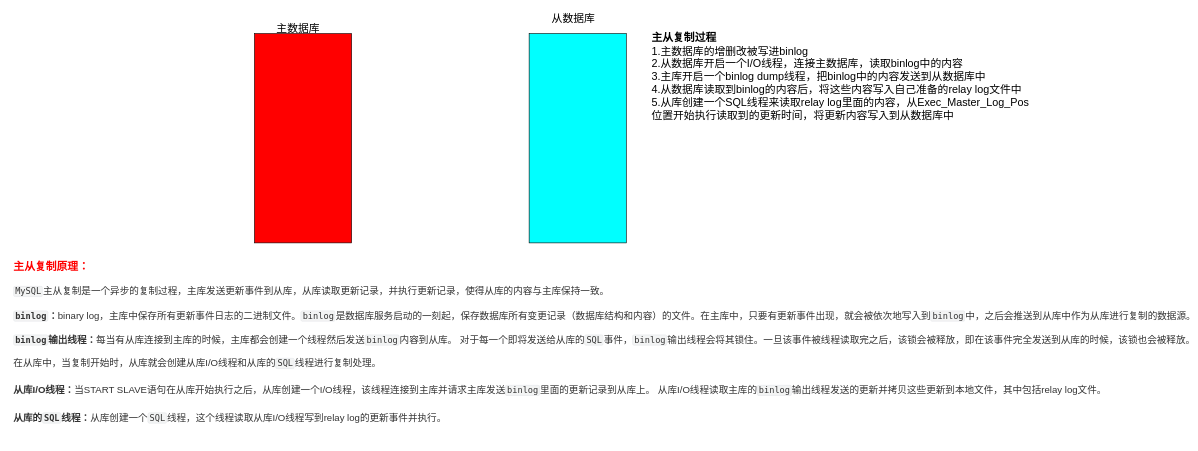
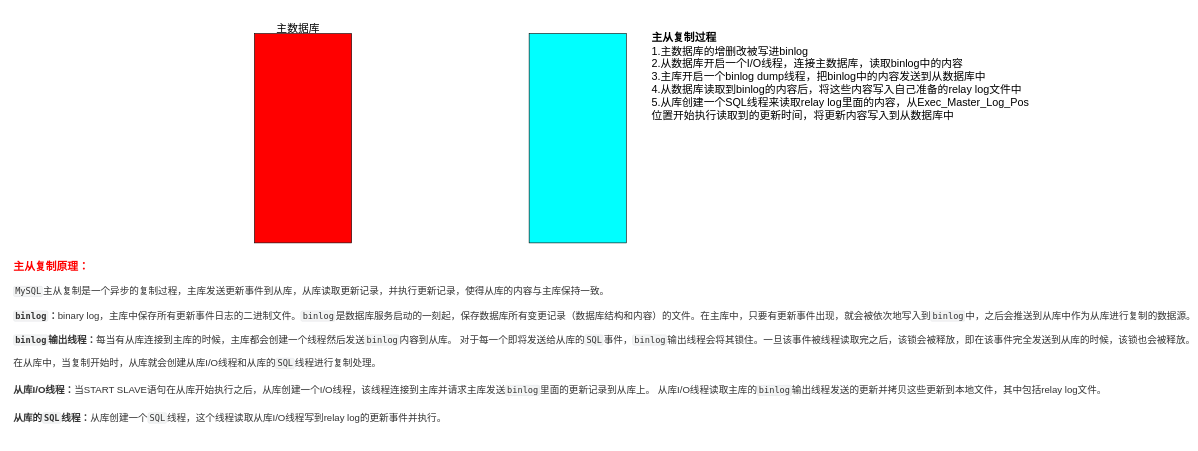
  <mxCell id="0" />
  <mxCell id="1" parent="0" />
  <mxCell id="2" value="" style="rounded=0;whiteSpace=wrap;html=1;rotation=90;fillColor=#FF0000;" vertex="1" parent="1"><mxGeometry x="330" y="149" width="349" height="162" as="geometry" /></mxCell>
  <mxCell id="3" value="" style="rounded=0;whiteSpace=wrap;html=1;rotation=90;fillColor=#00FFFF;" vertex="1" parent="1"><mxGeometry x="788" y="149" width="349" height="162" as="geometry" /></mxCell>
  <mxCell id="4" value="&lt;font style=&quot;font-size: 18px&quot;&gt;主数据库&lt;/font&gt;" style="text;html=1;align=center;verticalAlign=middle;resizable=0;points=[];autosize=1;strokeColor=none;fillColor=none;" vertex="1" parent="1"><mxGeometry x="455" y="37" width="82" height="20" as="geometry" /></mxCell>
- <mxCell id="5" value="&lt;font style=&quot;font-size: 18px&quot;&gt;从数据库&lt;/font&gt;" style="text;html=1;align=center;verticalAlign=middle;resizable=0;points=[];autosize=1;strokeColor=none;fillColor=none;" vertex="1" parent="1"><mxGeometry x="914" y="20" width="82" height="20" as="geometry" /></mxCell>
  <mxCell id="6" value="&lt;div align=&quot;left&quot;&gt;&lt;b&gt;主从复制过程&lt;/b&gt;&lt;br&gt;&lt;/div&gt;&lt;div align=&quot;left&quot;&gt;1.主数据库的增删改被写进binlog&lt;/div&gt;&lt;div align=&quot;left&quot;&gt;2.从数据库开启一个I/O线程，连接主数据库，读取binlog中的内容&lt;/div&gt;&lt;div align=&quot;left&quot;&gt;3.主库开启一个binlog dump线程，把binlog中的内容发送到从数据库中&lt;/div&gt;&lt;div align=&quot;left&quot;&gt;4.从数据库读取到binlog的内容后，将这些内容写入自己准备的relay log文件中&lt;/div&gt;&lt;div align=&quot;left&quot;&gt;5.从库创建一个SQL线程来读取relay log里面的内容，从Exec_Master_Log_Pos位置开始执行读取到的更新时间，将更新内容写入到从数据库中&lt;br&gt;&lt;/div&gt;" style="text;html=1;strokeColor=none;fillColor=none;align=center;verticalAlign=middle;whiteSpace=wrap;rounded=0;fontSize=18;" vertex="1" parent="1"><mxGeometry x="1085" y="56" width="634" height="144" as="geometry" /></mxCell>
  <mxCell id="7" value="&lt;div align=&quot;left&quot;&gt;&lt;pre&gt;&lt;font color=&quot;#FF0000&quot;&gt;&lt;b&gt;&lt;font style=&quot;font-size: 18px&quot; face=&quot;Helvetica&quot;&gt;主从复制原理：&lt;/font&gt;&lt;/b&gt;&lt;/font&gt;&lt;/pre&gt;&lt;/div&gt;&lt;div align=&quot;left&quot;&gt;&lt;pre&gt;&lt;font face=&quot;Helvetica&quot;&gt;&lt;span spellcheck=&quot;false&quot; class=&quot;md-expand&quot; style=&quot;box-sizing: border-box ; color: rgb(51 , 51 , 51) ; font-size: 16px ; font-style: normal ; font-weight: 400 ; letter-spacing: normal ; text-indent: 0px ; text-transform: none ; word-spacing: 0px ; background-color: rgb(255 , 255 , 255)&quot;&gt;&lt;code style=&quot;box-sizing: border-box ; text-align: left ; border: 1px solid rgb(231 , 234 , 237) ; background-color: rgb(243 , 244 , 244) ; border-radius: 3px ; padding: 0px 2px ; font-size: 0.9em&quot;&gt;MySQL&lt;/code&gt;&lt;/span&gt;&lt;span class=&quot;md-plain md-expand&quot; style=&quot;box-sizing: border-box ; color: rgb(51 , 51 , 51) ; font-size: 16px ; font-style: normal ; font-weight: 400 ; letter-spacing: normal ; text-indent: 0px ; text-transform: none ; word-spacing: 0px ; background-color: rgb(255 , 255 , 255)&quot;&gt;主从复制是一个异步的复制过程，主库发送更新事件到从库，从库读取更新记录，并执行更新记录，使得从库的内容与主库保持一致。&lt;/span&gt;&lt;/font&gt;&lt;/pre&gt;&lt;/div&gt;&lt;div align=&quot;left&quot;&gt;&lt;pre&gt;&lt;font size=&quot;3&quot; face=&quot;Helvetica&quot;&gt;&lt;span class=&quot;md-expand&quot; style=&quot;box-sizing: border-box ; color: rgb(51 , 51 , 51) ; font-size: 16px ; font-style: normal ; font-weight: 400 ; letter-spacing: normal ; text-indent: 0px ; text-transform: none ; word-spacing: 0px ; background-color: rgb(255 , 255 , 255)&quot;&gt;&lt;strong style=&quot;box-sizing: border-box&quot;&gt;&lt;span spellcheck=&quot;false&quot; style=&quot;box-sizing: border-box&quot;&gt;&lt;code style=&quot;box-sizing: border-box ; text-align: left ; border: 1px solid rgb(231 , 234 , 237) ; background-color: rgb(243 , 244 , 244) ; border-radius: 3px ; padding: 0px 2px ; font-size: 0.9em&quot;&gt;binlog&lt;/code&gt;&lt;/span&gt;&lt;span class=&quot;md-plain&quot; style=&quot;box-sizing: border-box&quot;&gt;：&lt;/span&gt;&lt;/strong&gt;&lt;/span&gt;&lt;span class=&quot;md-plain&quot; style=&quot;box-sizing: border-box ; color: rgb(51 , 51 , 51) ; font-size: 16px ; font-style: normal ; font-weight: 400 ; letter-spacing: normal ; text-indent: 0px ; text-transform: none ; word-spacing: 0px ; background-color: rgb(255 , 255 , 255)&quot;&gt;binary log，主库中保存所有更新事件日志的二进制文件。&lt;/span&gt;&lt;span spellcheck=&quot;false&quot; style=&quot;box-sizing: border-box ; color: rgb(51 , 51 , 51) ; font-size: 16px ; font-style: normal ; font-weight: 400 ; letter-spacing: normal ; text-indent: 0px ; text-transform: none ; word-spacing: 0px ; background-color: rgb(255 , 255 , 255)&quot;&gt;&lt;code style=&quot;box-sizing: border-box ; text-align: left ; border: 1px solid rgb(231 , 234 , 237) ; background-color: rgb(243 , 244 , 244) ; border-radius: 3px ; padding: 0px 2px ; font-size: 0.9em&quot;&gt;binlog&lt;/code&gt;&lt;/span&gt;&lt;span class=&quot;md-plain&quot; style=&quot;box-sizing: border-box ; color: rgb(51 , 51 , 51) ; font-size: 16px ; font-style: normal ; font-weight: 400 ; letter-spacing: normal ; text-indent: 0px ; text-transform: none ; word-spacing: 0px ; background-color: rgb(255 , 255 , 255)&quot;&gt;是数据库服务启动的一刻起，保存数据库所有变更记录（数据库结构和内容）的文件。在主库中，只要有更新事件出现，就会被依次地写入到&lt;/span&gt;&lt;span spellcheck=&quot;false&quot; style=&quot;box-sizing: border-box ; color: rgb(51 , 51 , 51) ; font-size: 16px ; font-style: normal ; font-weight: 400 ; letter-spacing: normal ; text-indent: 0px ; text-transform: none ; word-spacing: 0px ; background-color: rgb(255 , 255 , 255)&quot;&gt;&lt;code style=&quot;box-sizing: border-box ; text-align: left ; border: 1px solid rgb(231 , 234 , 237) ; background-color: rgb(243 , 244 , 244) ; border-radius: 3px ; padding: 0px 2px ; font-size: 0.9em&quot;&gt;binlog&lt;/code&gt;&lt;/span&gt;&lt;span class=&quot;md-plain md-expand&quot; style=&quot;box-sizing: border-box ; color: rgb(51 , 51 , 51) ; font-size: 16px ; font-style: normal ; font-weight: 400 ; letter-spacing: normal ; text-indent: 0px ; text-transform: none ; word-spacing: 0px ; background-color: rgb(255 , 255 , 255)&quot;&gt;中，之后会推送到从库中作为从库进行复制的数据源。&lt;/span&gt;&lt;/font&gt;&lt;/pre&gt;&lt;/div&gt;&lt;div align=&quot;left&quot;&gt;&lt;pre&gt;&lt;font size=&quot;3&quot; face=&quot;Helvetica&quot;&gt;&lt;span class=&quot;md-expand&quot; style=&quot;box-sizing: border-box ; color: rgb(51 , 51 , 51) ; font-size: 16px ; font-style: normal ; font-weight: 400 ; letter-spacing: normal ; text-indent: 0px ; text-transform: none ; word-spacing: 0px ; background-color: rgb(255 , 255 , 255)&quot;&gt;&lt;strong style=&quot;box-sizing: border-box&quot;&gt;&lt;span spellcheck=&quot;false&quot; style=&quot;box-sizing: border-box&quot;&gt;&lt;code style=&quot;box-sizing: border-box ; text-align: left ; border: 1px solid rgb(231 , 234 , 237) ; background-color: rgb(243 , 244 , 244) ; border-radius: 3px ; padding: 0px 2px ; font-size: 0.9em&quot;&gt;binlog&lt;/code&gt;&lt;/span&gt;&lt;span class=&quot;md-plain&quot; style=&quot;box-sizing: border-box&quot;&gt;输出线程：&lt;/span&gt;&lt;/strong&gt;&lt;/span&gt;&lt;span class=&quot;md-plain&quot; style=&quot;box-sizing: border-box ; color: rgb(51 , 51 , 51) ; font-size: 16px ; font-style: normal ; font-weight: 400 ; letter-spacing: normal ; text-indent: 0px ; text-transform: none ; word-spacing: 0px ; background-color: rgb(255 , 255 , 255)&quot;&gt;每当有从库连接到主库的时候，主库都会创建一个线程然后发送&lt;/span&gt;&lt;span spellcheck=&quot;false&quot; style=&quot;box-sizing: border-box ; color: rgb(51 , 51 , 51) ; font-size: 16px ; font-style: normal ; font-weight: 400 ; letter-spacing: normal ; text-indent: 0px ; text-transform: none ; word-spacing: 0px ; background-color: rgb(255 , 255 , 255)&quot;&gt;&lt;code style=&quot;box-sizing: border-box ; text-align: left ; border: 1px solid rgb(231 , 234 , 237) ; background-color: rgb(243 , 244 , 244) ; border-radius: 3px ; padding: 0px 2px ; font-size: 0.9em&quot;&gt;binlog&lt;/code&gt;&lt;/span&gt;&lt;span class=&quot;md-plain&quot; style=&quot;box-sizing: border-box ; color: rgb(51 , 51 , 51) ; font-size: 16px ; font-style: normal ; font-weight: 400 ; letter-spacing: normal ; text-indent: 0px ; text-transform: none ; word-spacing: 0px ; background-color: rgb(255 , 255 , 255)&quot;&gt;内容到从库。 对于每一个即将发送给从库的&lt;/span&gt;&lt;span spellcheck=&quot;false&quot; style=&quot;box-sizing: border-box ; color: rgb(51 , 51 , 51) ; font-size: 16px ; font-style: normal ; font-weight: 400 ; letter-spacing: normal ; text-indent: 0px ; text-transform: none ; word-spacing: 0px ; background-color: rgb(255 , 255 , 255)&quot;&gt;&lt;code style=&quot;box-sizing: border-box ; text-align: left ; border: 1px solid rgb(231 , 234 , 237) ; background-color: rgb(243 , 244 , 244) ; border-radius: 3px ; padding: 0px 2px ; font-size: 0.9em&quot;&gt;SQL&lt;/code&gt;&lt;/span&gt;&lt;span class=&quot;md-plain&quot; style=&quot;box-sizing: border-box ; color: rgb(51 , 51 , 51) ; font-size: 16px ; font-style: normal ; font-weight: 400 ; letter-spacing: normal ; text-indent: 0px ; text-transform: none ; word-spacing: 0px ; background-color: rgb(255 , 255 , 255)&quot;&gt;事件，&lt;/span&gt;&lt;span spellcheck=&quot;false&quot; style=&quot;box-sizing: border-box ; color: rgb(51 , 51 , 51) ; font-size: 16px ; font-style: normal ; font-weight: 400 ; letter-spacing: normal ; text-indent: 0px ; text-transform: none ; word-spacing: 0px ; background-color: rgb(255 , 255 , 255)&quot;&gt;&lt;code style=&quot;box-sizing: border-box ; text-align: left ; border: 1px solid rgb(231 , 234 , 237) ; background-color: rgb(243 , 244 , 244) ; border-radius: 3px ; padding: 0px 2px ; font-size: 0.9em&quot;&gt;binlog&lt;/code&gt;&lt;/span&gt;&lt;span class=&quot;md-plain md-expand&quot; style=&quot;box-sizing: border-box ; color: rgb(51 , 51 , 51) ; font-size: 16px ; font-style: normal ; font-weight: 400 ; letter-spacing: normal ; text-indent: 0px ; text-transform: none ; word-spacing: 0px ; background-color: rgb(255 , 255 , 255)&quot;&gt;输出线程会将其锁住。一旦该事件被线程读取完之后，该锁会被释放，即在该事件完全发送到从库的时候，该锁也会被释放。&lt;/span&gt;&lt;span class=&quot;md-plain md-expand&quot; style=&quot;box-sizing: border-box ; color: rgb(51 , 51 , 51) ; font-size: 16px ; font-style: normal ; font-weight: 400 ; letter-spacing: normal ; text-align: left ; text-indent: 0px ; text-transform: none ; word-spacing: 0px ; background-color: rgb(255 , 255 , 255)&quot;&gt;&lt;/span&gt;&lt;/font&gt;&lt;/pre&gt;&lt;/div&gt;&lt;div align=&quot;left&quot;&gt;&lt;pre&gt;&lt;font face=&quot;Helvetica&quot;&gt;&lt;span class=&quot;md-plain md-expand&quot; style=&quot;box-sizing: border-box ; color: rgb(51 , 51 , 51) ; font-size: 16px ; font-style: normal ; font-weight: 400 ; letter-spacing: normal ; text-indent: 0px ; text-transform: none ; word-spacing: 0px ; background-color: rgb(255 , 255 , 255)&quot;&gt;在从库中，当复制开始时，从库就会创建从库I/O线程和从库的&lt;/span&gt;&lt;span spellcheck=&quot;false&quot; style=&quot;box-sizing: border-box ; color: rgb(51 , 51 , 51) ; font-size: 16px ; font-style: normal ; font-weight: 400 ; letter-spacing: normal ; text-indent: 0px ; text-transform: none ; word-spacing: 0px ; background-color: rgb(255 , 255 , 255)&quot;&gt;&lt;code style=&quot;box-sizing: border-box ; text-align: left ; border: 1px solid rgb(231 , 234 , 237) ; background-color: rgb(243 , 244 , 244) ; border-radius: 3px ; padding: 0px 2px ; font-size: 0.9em&quot;&gt;SQL&lt;/code&gt;&lt;/span&gt;&lt;span class=&quot;md-plain md-expand&quot; style=&quot;box-sizing: border-box ; color: rgb(51 , 51 , 51) ; font-size: 16px ; font-style: normal ; font-weight: 400 ; letter-spacing: normal ; text-indent: 0px ; text-transform: none ; word-spacing: 0px ; background-color: rgb(255 , 255 , 255)&quot;&gt;线程进行复制处理。&lt;br&gt;&lt;br&gt;&lt;/span&gt;&lt;span class=&quot;md-expand&quot; style=&quot;box-sizing: border-box ; color: rgb(51 , 51 , 51) ; font-size: 16px ; font-style: normal ; font-weight: 400 ; letter-spacing: normal ; text-indent: 0px ; text-transform: none ; word-spacing: 0px ; background-color: rgb(255 , 255 , 255)&quot;&gt;&lt;strong style=&quot;box-sizing: border-box&quot;&gt;&lt;span class=&quot;md-plain&quot; style=&quot;box-sizing: border-box&quot;&gt;从库I/O线程：&lt;/span&gt;&lt;/strong&gt;&lt;/span&gt;&lt;span class=&quot;md-plain&quot; style=&quot;box-sizing: border-box ; color: rgb(51 , 51 , 51) ; font-size: 16px ; font-style: normal ; font-weight: 400 ; letter-spacing: normal ; text-indent: 0px ; text-transform: none ; word-spacing: 0px ; background-color: rgb(255 , 255 , 255)&quot;&gt;当START SLAVE语句在从库开始执行之后，从库创建一个I/O线程，该线程连接到主库并请求主库发送&lt;/span&gt;&lt;span spellcheck=&quot;false&quot; style=&quot;box-sizing: border-box ; color: rgb(51 , 51 , 51) ; font-size: 16px ; font-style: normal ; font-weight: 400 ; letter-spacing: normal ; text-indent: 0px ; text-transform: none ; word-spacing: 0px ; background-color: rgb(255 , 255 , 255)&quot;&gt;&lt;code style=&quot;box-sizing: border-box ; text-align: left ; border: 1px solid rgb(231 , 234 , 237) ; background-color: rgb(243 , 244 , 244) ; border-radius: 3px ; padding: 0px 2px ; font-size: 0.9em&quot;&gt;binlog&lt;/code&gt;&lt;/span&gt;&lt;span class=&quot;md-plain&quot; style=&quot;box-sizing: border-box ; color: rgb(51 , 51 , 51) ; font-size: 16px ; font-style: normal ; font-weight: 400 ; letter-spacing: normal ; text-indent: 0px ; text-transform: none ; word-spacing: 0px ; background-color: rgb(255 , 255 , 255)&quot;&gt;里面的更新记录到从库上。 从库I/O线程读取主库的&lt;/span&gt;&lt;span spellcheck=&quot;false&quot; style=&quot;box-sizing: border-box ; color: rgb(51 , 51 , 51) ; font-size: 16px ; font-style: normal ; font-weight: 400 ; letter-spacing: normal ; text-indent: 0px ; text-transform: none ; word-spacing: 0px ; background-color: rgb(255 , 255 , 255)&quot;&gt;&lt;code style=&quot;box-sizing: border-box ; text-align: left ; border: 1px solid rgb(231 , 234 , 237) ; background-color: rgb(243 , 244 , 244) ; border-radius: 3px ; padding: 0px 2px ; font-size: 0.9em&quot;&gt;binlog&lt;/code&gt;&lt;/span&gt;&lt;span class=&quot;md-plain md-expand&quot; style=&quot;box-sizing: border-box ; color: rgb(51 , 51 , 51) ; font-size: 16px ; font-style: normal ; font-weight: 400 ; letter-spacing: normal ; text-indent: 0px ; text-transform: none ; word-spacing: 0px ; background-color: rgb(255 , 255 , 255)&quot;&gt;输出线程发送的更新并拷贝这些更新到本地文件，其中包括relay log文件。&lt;br&gt;&lt;br&gt;&lt;/span&gt;&lt;span class=&quot;md-expand&quot; style=&quot;box-sizing: border-box ; color: rgb(51 , 51 , 51) ; font-size: 16px ; font-style: normal ; font-weight: 400 ; letter-spacing: normal ; text-indent: 0px ; text-transform: none ; word-spacing: 0px ; background-color: rgb(255 , 255 , 255)&quot;&gt;&lt;strong style=&quot;box-sizing: border-box&quot;&gt;&lt;span class=&quot;md-plain&quot; style=&quot;box-sizing: border-box&quot;&gt;从库的&lt;/span&gt;&lt;span spellcheck=&quot;false&quot; style=&quot;box-sizing: border-box&quot;&gt;&lt;code style=&quot;box-sizing: border-box ; text-align: left ; border: 1px solid rgb(231 , 234 , 237) ; background-color: rgb(243 , 244 , 244) ; border-radius: 3px ; padding: 0px 2px ; font-size: 0.9em&quot;&gt;SQL&lt;/code&gt;&lt;/span&gt;&lt;span class=&quot;md-plain&quot; style=&quot;box-sizing: border-box&quot;&gt;线程：&lt;/span&gt;&lt;/strong&gt;&lt;/span&gt;&lt;span class=&quot;md-plain&quot; style=&quot;box-sizing: border-box ; color: rgb(51 , 51 , 51) ; font-size: 16px ; font-style: normal ; font-weight: 400 ; letter-spacing: normal ; text-indent: 0px ; text-transform: none ; word-spacing: 0px ; background-color: rgb(255 , 255 , 255)&quot;&gt;从库创建一个&lt;/span&gt;&lt;span spellcheck=&quot;false&quot; style=&quot;box-sizing: border-box ; color: rgb(51 , 51 , 51) ; font-size: 16px ; font-style: normal ; font-weight: 400 ; letter-spacing: normal ; text-indent: 0px ; text-transform: none ; word-spacing: 0px ; background-color: rgb(255 , 255 , 255)&quot;&gt;&lt;code style=&quot;box-sizing: border-box ; text-align: left ; border: 1px solid rgb(231 , 234 , 237) ; background-color: rgb(243 , 244 , 244) ; border-radius: 3px ; padding: 0px 2px ; font-size: 0.9em&quot;&gt;SQL&lt;/code&gt;&lt;/span&gt;&lt;span class=&quot;md-plain md-expand&quot; style=&quot;box-sizing: border-box ; color: rgb(51 , 51 , 51) ; font-size: 16px ; font-style: normal ; font-weight: 400 ; letter-spacing: normal ; text-indent: 0px ; text-transform: none ; word-spacing: 0px ; background-color: rgb(255 , 255 , 255)&quot;&gt;线程，这个线程读取从库I/O线程写到relay log的更新事件并执行。&lt;/span&gt;&lt;/font&gt;&lt;span class=&quot;md-plain md-expand&quot; style=&quot;box-sizing: border-box ; color: rgb(51 , 51 , 51) ; font-family: &amp;#34;open sans&amp;#34; , &amp;#34;clear sans&amp;#34; , &amp;#34;helvetica neue&amp;#34; , &amp;#34;helvetica&amp;#34; , &amp;#34;arial&amp;#34; , sans-serif ; font-size: 16px ; font-style: normal ; font-weight: 400 ; letter-spacing: normal ; text-indent: 0px ; text-transform: none ; word-spacing: 0px ; background-color: rgb(255 , 255 , 255)&quot;&gt;&lt;/span&gt;&lt;span class=&quot;md-plain md-expand&quot; style=&quot;box-sizing: border-box ; color: rgb(51 , 51 , 51) ; font-family: &amp;#34;open sans&amp;#34; , &amp;#34;clear sans&amp;#34; , &amp;#34;helvetica neue&amp;#34; , &amp;#34;helvetica&amp;#34; , &amp;#34;arial&amp;#34; , sans-serif ; font-size: 16px ; font-style: normal ; font-weight: 400 ; letter-spacing: normal ; text-indent: 0px ; text-transform: none ; word-spacing: 0px ; background-color: rgb(255 , 255 , 255)&quot;&gt;&lt;/span&gt;&lt;font size=&quot;3&quot;&gt;&lt;span class=&quot;md-plain md-expand&quot; style=&quot;box-sizing: border-box ; color: rgb(51 , 51 , 51) ; font-family: &amp;#34;open sans&amp;#34; , &amp;#34;clear sans&amp;#34; , &amp;#34;helvetica neue&amp;#34; , &amp;#34;helvetica&amp;#34; , &amp;#34;arial&amp;#34; , sans-serif ; font-size: 16px ; font-style: normal ; font-weight: 400 ; letter-spacing: normal ; text-align: left ; text-indent: 0px ; text-transform: none ; word-spacing: 0px ; background-color: rgb(255 , 255 , 255)&quot;&gt;&lt;/span&gt;&lt;/font&gt;&lt;/pre&gt;&lt;/div&gt;" style="text;html=1;align=left;verticalAlign=middle;resizable=0;points=[];autosize=1;strokeColor=none;fillColor=none;fontSize=18;" vertex="1" parent="1"><mxGeometry x="20" y="410" width="1955" height="320" as="geometry" /></mxCell>
